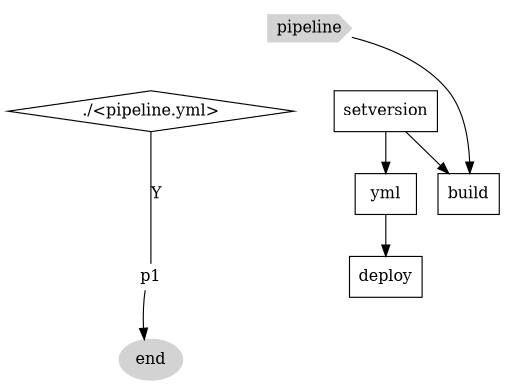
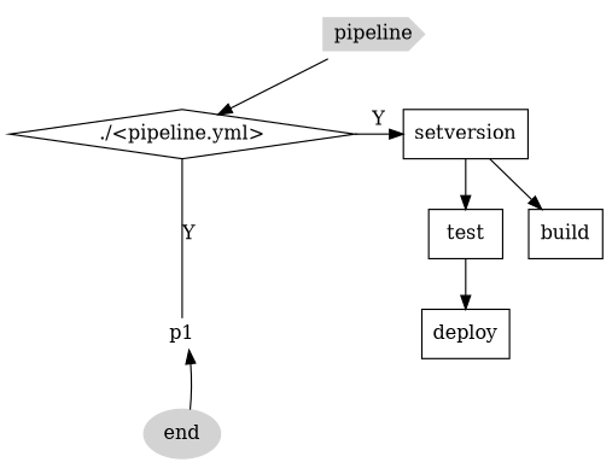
  digraph {
    node [shape=box]
    n1 [label="./<pipeline.yml>" shape=diamond]
    n2 [label=setversion]
    p1 [height=0 shape=none width=0]
    n4 [label=deploy]
    n5 [label=build]
-   n6 [label=yml]
+   n6 [label=test]
    n7 [color=lightgrey label=end shape=ellipse style=filled]
    n8 [color=lightgrey label=pipeline shape=cds style=filled]
    subgraph sub_1 {
      rank=same
      n1
      n2
    }
    subgraph sub_2 {
      rank=same
      p1
      n4
    }
+   n1 -> n2 [label=Y]
    n1 -> p1 [dir=none label=Y]
    n2 -> n5
    n2 -> n6
-   p1 -> n7
+   n7 -> p1
    n6 -> n4
-   n8 -> n5
+   n8 -> n1
  }
